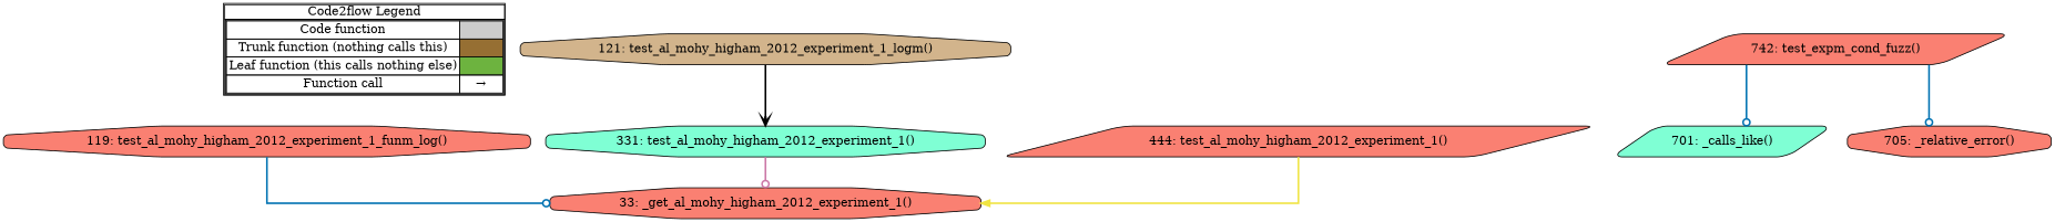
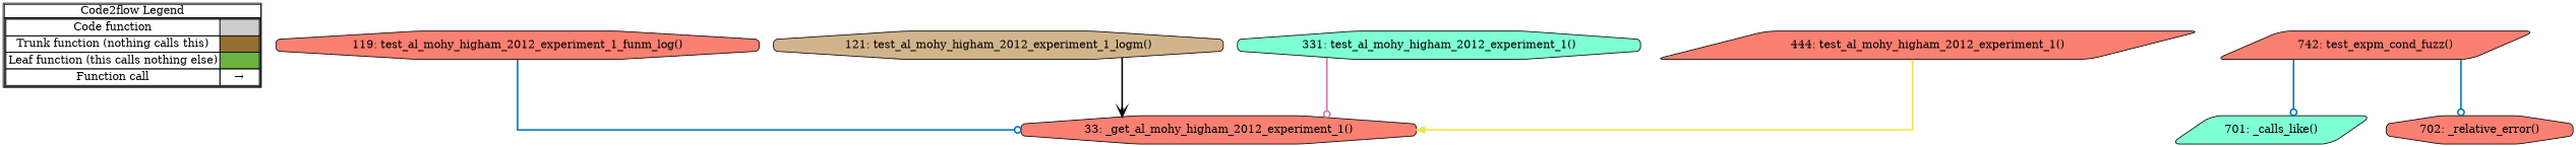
  digraph {
    concentrate=true
    rankdir=TB
    splines=ortho
    node [shape=octagon fillcolor=salmon style="rounded,filled"]
    edge [arrowhead=odot color="#0072B2" penwidth=2]
    n1 [label=<         <table cellspacing="0" cellpadding="0" border="1"><tr><td>Code2flow Legend</td></tr><tr><td>         <table cellspacing="0">         <tr><td>Code function</td><td width="50px" bgcolor='#cccccc'></td></tr>         <tr><td>Trunk function (nothing calls this)</td><td bgcolor='#966F33'></td></tr>         <tr><td>Leaf function (this calls nothing else)</td><td bgcolor='#6db33f'></td></tr>         <tr><td>Function call</td><td><font color='black'>&#8594;</font></td></tr>         </table></td></tr></table>         > margin=0 shape=none fillcolor="" style=""]
    n2 [label="119: test_al_mohy_higham_2012_experiment_1_funm_log()"]
    n3 [fillcolor=tan label="121: test_al_mohy_higham_2012_experiment_1_logm()"]
    n4 [fillcolor=aquamarine label="331: test_al_mohy_higham_2012_experiment_1()"]
    n5 [label="444: test_al_mohy_higham_2012_experiment_1()" shape=parallelogram]
    n6 [label="742: test_expm_cond_fuzz()" shape=parallelogram]
    n7 [label="33: _get_al_mohy_higham_2012_experiment_1()"]
    n8 [fillcolor=aquamarine label="701: _calls_like()" shape=parallelogram]
-   n9 [label="705: _relative_error()"]
+   n9 [label="702: _relative_error()"]
    subgraph sub_1 {
      label=legend
      rank=min
      n1
    }
    subgraph sub_2 {
      label="File: test_matfuncs"
      style=dotted
      n7
      n8
      n9
      subgraph sub_3 {
        label="Class: TestLogM"
        style=dotted
        n2
        n3
      }
      subgraph sub_4 {
        label="Class: TestSqrtM"
        style=dotted
        n4
      }
      subgraph sub_5 {
        label="Class: TestFractionalMatrixPower"
        style=dotted
        n5
      }
      subgraph sub_6 {
        label="Class: TestExpmConditionNumber"
        style=dotted
        n6
      }
    }
    n2 -> n7
-   n3 -> n4 [arrowhead=vee color="#000000"]
+   n3 -> n7 [arrowhead=vee color="#000000"]
    n4 -> n7 [color="#CC79A7"]
    n5 -> n7 [color="#F0E442" arrowhead=""]
    n6 -> n8
    n6 -> n8 [arrowhead=""]
    n6 -> n9
    n6 -> n9 [arrowhead=""]
  }
